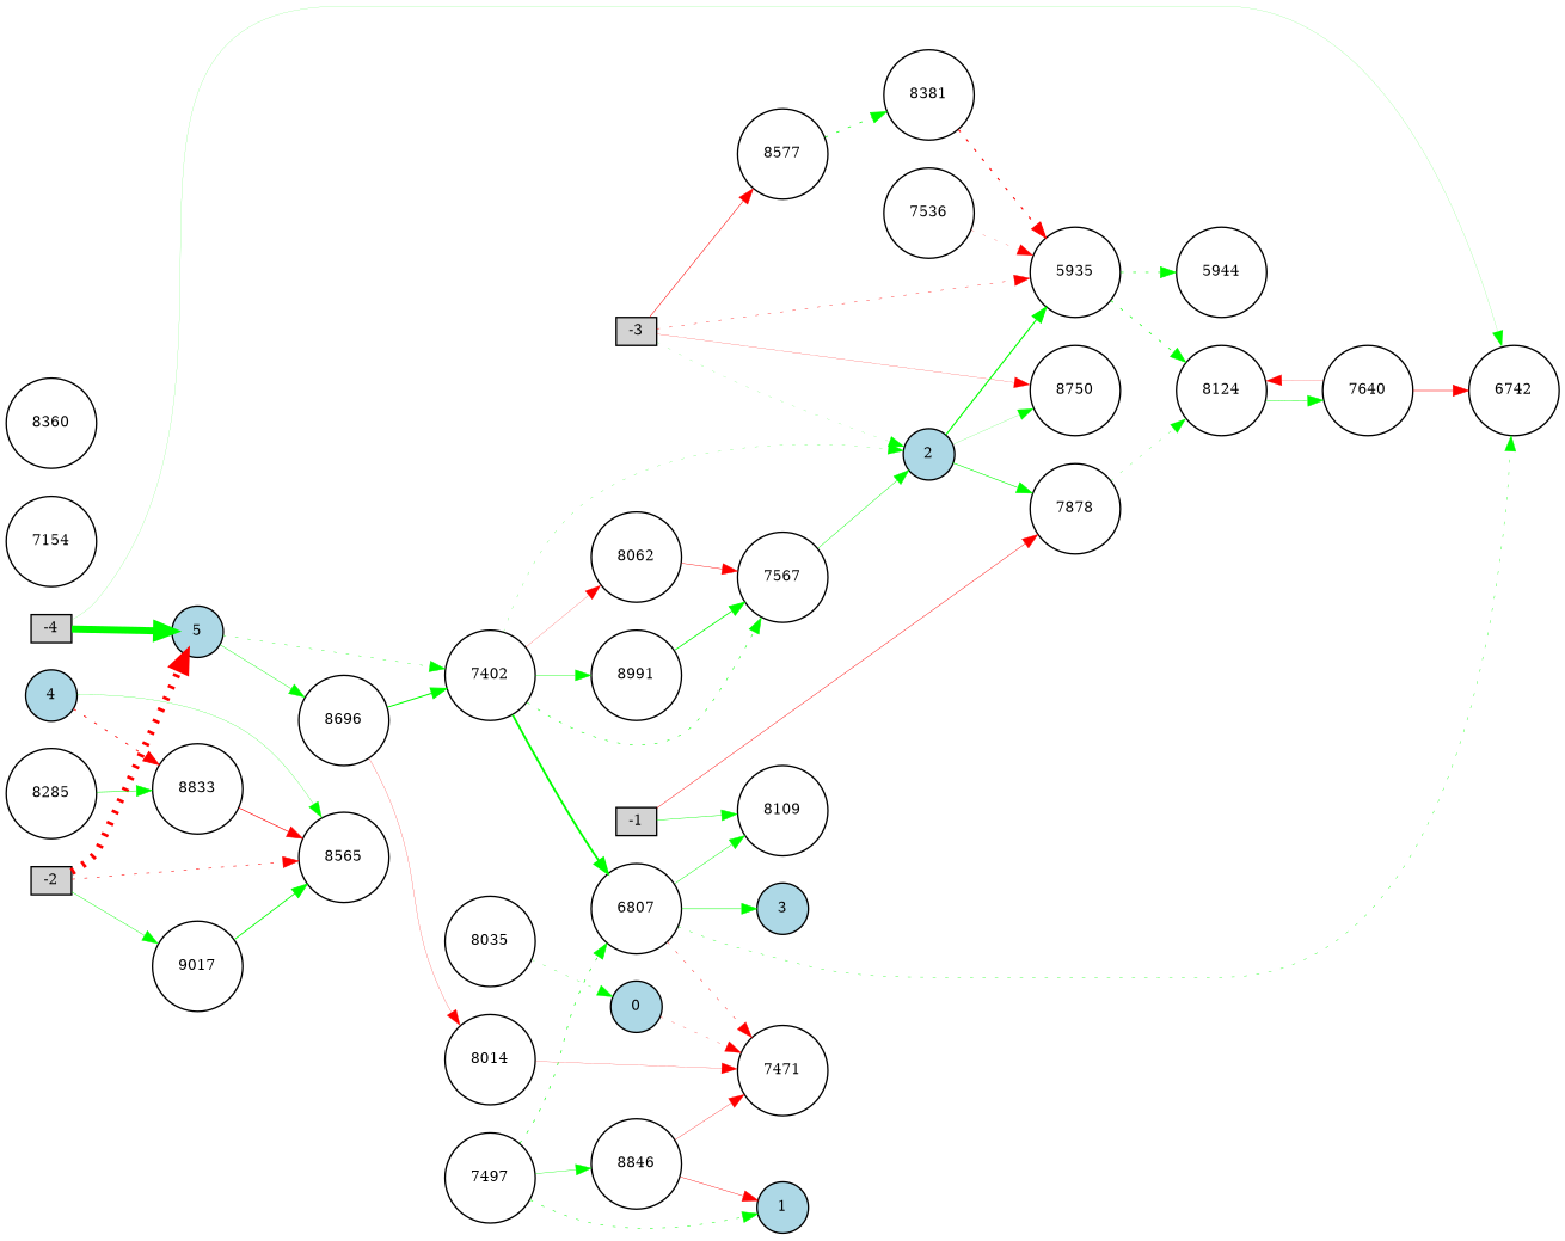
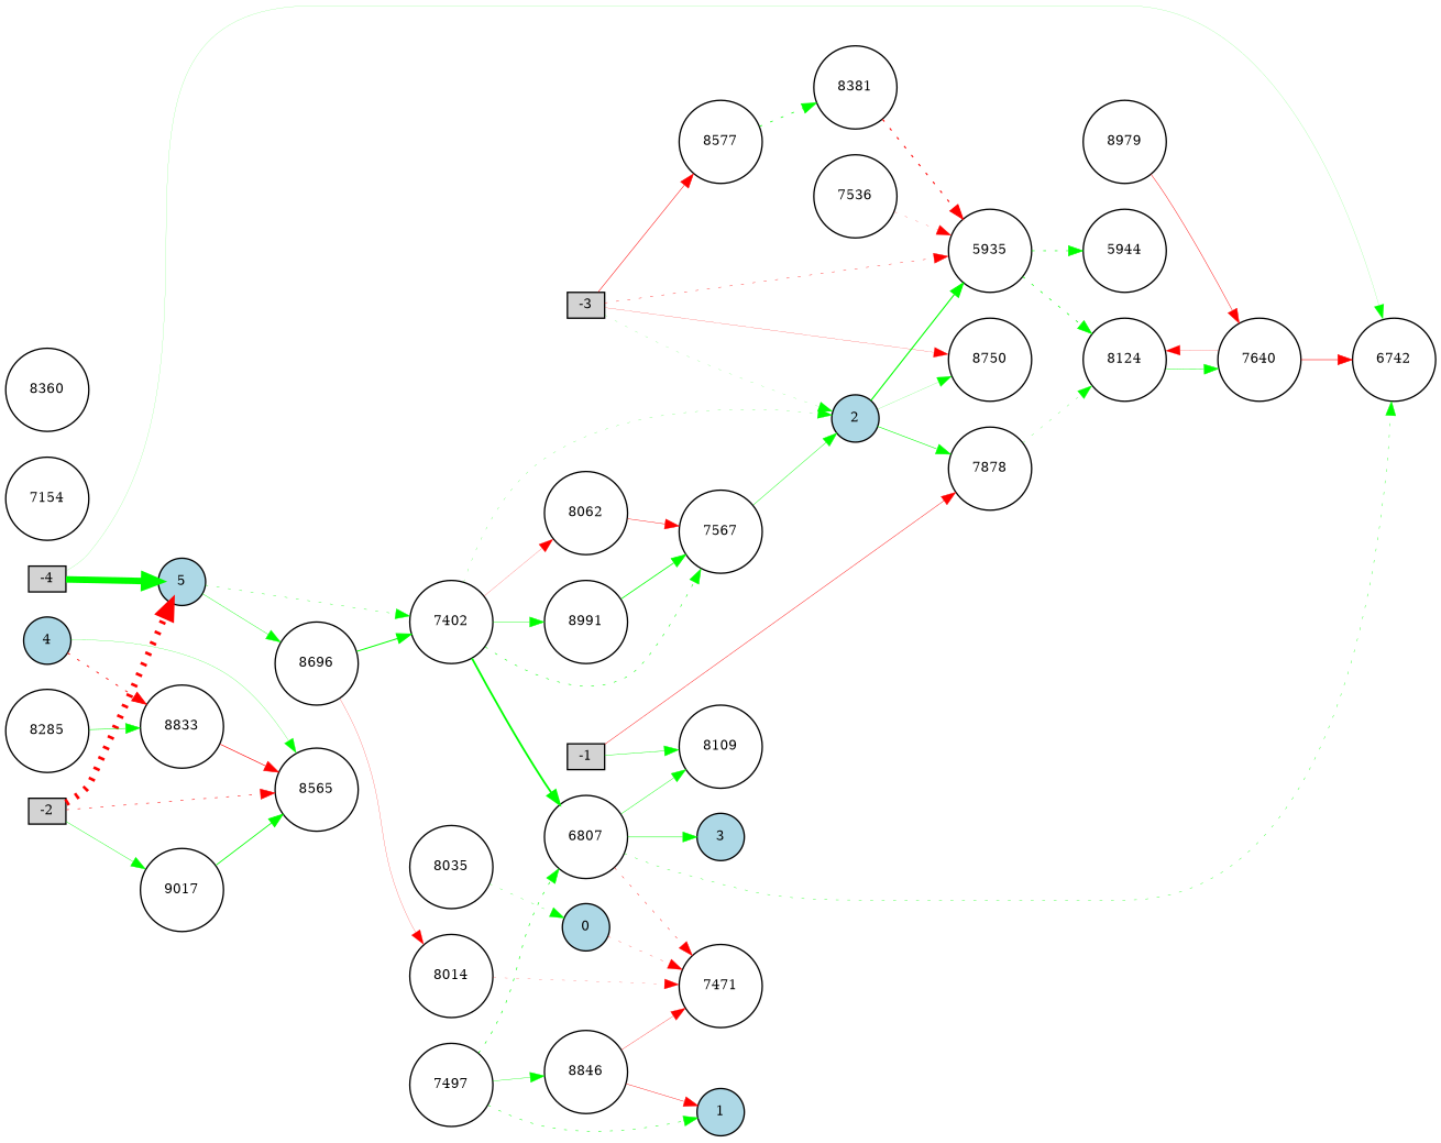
  digraph {
    fontname="DejaVu Serif"
    rankdir=LR
    node [fillcolor=white fontname="DejaVu Serif" fontsize=9 shape=circle style=filled]
    edge [color=green fontname="DejaVu Serif" style=solid]
    -1 [fillcolor=lightgray height=0.2 shape=box width=0.2]
    7878 [height=0.2 width=0.2]
    8109 [height=0.2 width=0.2]
    8124 [height=0.2 width=0.2]
    -2 [fillcolor=lightgray height=0.2 shape=box width=0.2]
    5 [fillcolor=lightblue height=0.2 width=0.2]
    8565 [height=0.2 width=0.2]
    9017 [height=0.2 width=0.2]
    7402 [height=0.2 width=0.2]
    8696 [height=0.2 width=0.2]
    -3 [fillcolor=lightgray height=0.2 shape=box width=0.2]
    5935 [height=0.2 width=0.2]
    8577 [height=0.2 width=0.2]
    8750 [height=0.2 width=0.2]
    2 [fillcolor=lightblue height=0.2 width=0.2]
    5944 [height=0.2 width=0.2]
    8381 [height=0.2 width=0.2]
    -4 [fillcolor=lightgray height=0.2 shape=box width=0.2]
    6742 [height=0.2 width=0.2]
    0 [fillcolor=lightblue height=0.2 width=0.2]
    7471 [height=0.2 width=0.2]
    1 [fillcolor=lightblue height=0.2 width=0.2]
    3 [fillcolor=lightblue height=0.2 width=0.2]
    4 [fillcolor=lightblue height=0.2 width=0.2]
    8833 [height=0.2 width=0.2]
    6807 [height=0.2 width=0.2]
    7567 [height=0.2 width=0.2]
    8062 [height=0.2 width=0.2]
    8991 [height=0.2 width=0.2]
    8014 [height=0.2 width=0.2]
    8035 [height=0.2 width=0.2]
    7640 [height=0.2 width=0.2]
    7154 [height=0.2 width=0.2]
    7497 [height=0.2 width=0.2]
    8846 [height=0.2 width=0.2]
    7536 [height=0.2 width=0.2]
    8285 [height=0.2 width=0.2]
    8360 [height=0.2 width=0.2]
+   8979 [height=0.2 width=0.2]
    -1 -> 7878 [color=red penwidth=0.3177756343477279]
    -1 -> 8109 [penwidth=0.3155296492797669]
    7878 -> 8124 [penwidth=0.1757678095842931 style=dotted]
    8124 -> 7640 [penwidth=0.324848917686995]
    -2 -> 5 [color=red penwidth=4.652190479809451 style=dotted]
    -2 -> 8565 [color=red penwidth=0.41760817407282236 style=dotted]
    -2 -> 9017 [penwidth=0.30000000000000004]
    5 -> 7402 [penwidth=0.2692672835477964 style=dotted]
    5 -> 8696 [penwidth=0.29484289042855905]
    9017 -> 8565 [penwidth=0.6128105445684114]
    7402 -> 2 [penwidth=0.1614591516591992 style=dotted]
    7402 -> 6807 [penwidth=1.3502711869496296]
    7402 -> 7567 [penwidth=0.3997158274898337 style=dotted]
    7402 -> 8062 [color=red penwidth=0.1430028388538629]
    7402 -> 8991 [penwidth=0.299433606809702]
    8696 -> 7402 [penwidth=0.7420110510070806]
    8696 -> 8014 [color=red penwidth=0.16170248423960537]
    -3 -> 5935 [color=red penwidth=0.2762039462483944 style=dotted]
    -3 -> 8577 [color=red penwidth=0.3806017041690559]
    -3 -> 8750 [color=red penwidth=0.1457562079119828]
    -3 -> 2 [penwidth=0.12122748705128397 style=dotted]
    5935 -> 8124 [penwidth=0.5050797200746994 style=dotted]
    5935 -> 5944 [penwidth=0.47081084533502937 style=dotted]
    8577 -> 8381 [penwidth=0.5254883367484015 style=dotted]
    2 -> 7878 [penwidth=0.4273232538388444]
    2 -> 5935 [penwidth=0.8183259932544198]
    2 -> 8750 [penwidth=0.12949264184314593]
    8381 -> 5935 [color=red penwidth=0.7900999224718103 style=dotted]
    -4 -> 5 [penwidth=4.557556878885004]
    -4 -> 6742 [penwidth=0.10033872975182415]
    0 -> 7471 [color=red penwidth=0.19765264137616492 style=dotted]
    4 -> 8565 [penwidth=0.17499489594505951]
    4 -> 8833 [color=red penwidth=0.6276543997636123 style=dotted]
    8833 -> 8565 [color=red penwidth=0.4699875013988277]
    6807 -> 8109 [penwidth=0.3246087171379377]
    6807 -> 6742 [penwidth=0.2667363213955939 style=dotted]
    6807 -> 7471 [color=red penwidth=0.30365823356750643 style=dotted]
    6807 -> 3 [penwidth=0.3402833714322303]
    7567 -> 2 [penwidth=0.3131679641736385]
    8062 -> 7567 [color=red penwidth=0.3078126895054396]
    8991 -> 7567 [penwidth=0.5828494513183518]
-   8014 -> 7471 [color=red penwidth=0.1512641325159294]
+   8014 -> 7471 [color=red penwidth=0.1512641325159294 style=dotted]
    8035 -> 0 [penwidth=0.2061121559525048 style=dotted]
    7640 -> 8124 [color=red penwidth=0.1560921920792644]
    7640 -> 6742 [color=red penwidth=0.424816016913643]
    7497 -> 1 [penwidth=0.369323697076235 style=dotted]
    7497 -> 6807 [penwidth=0.46837109539238997 style=dotted]
    7497 -> 8846 [penwidth=0.26953375587942463]
    8846 -> 7471 [color=red penwidth=0.23225902683629748]
    8846 -> 1 [color=red penwidth=0.2985571371885709]
    7536 -> 5935 [color=red penwidth=0.15593574106534608 style=dotted]
    8285 -> 8833 [penwidth=0.3774510038281854]
+   8979 -> 7640 [color=red penwidth=0.33624679361437837]
  }
